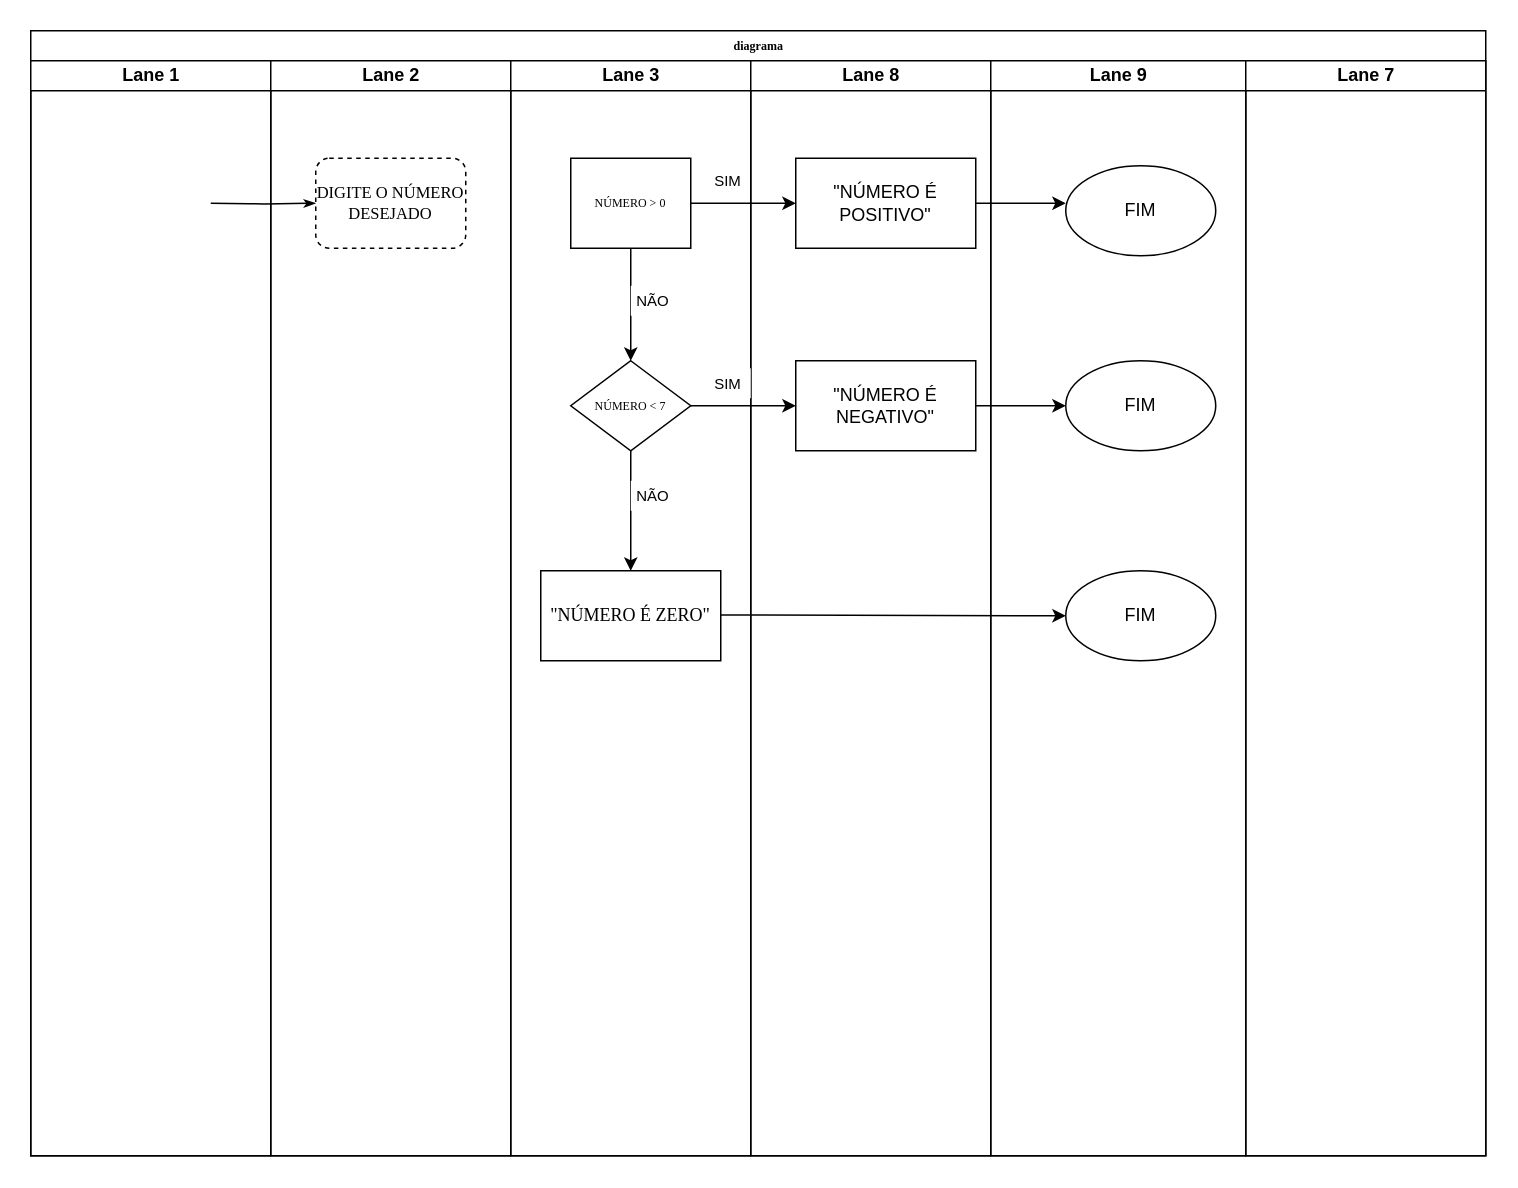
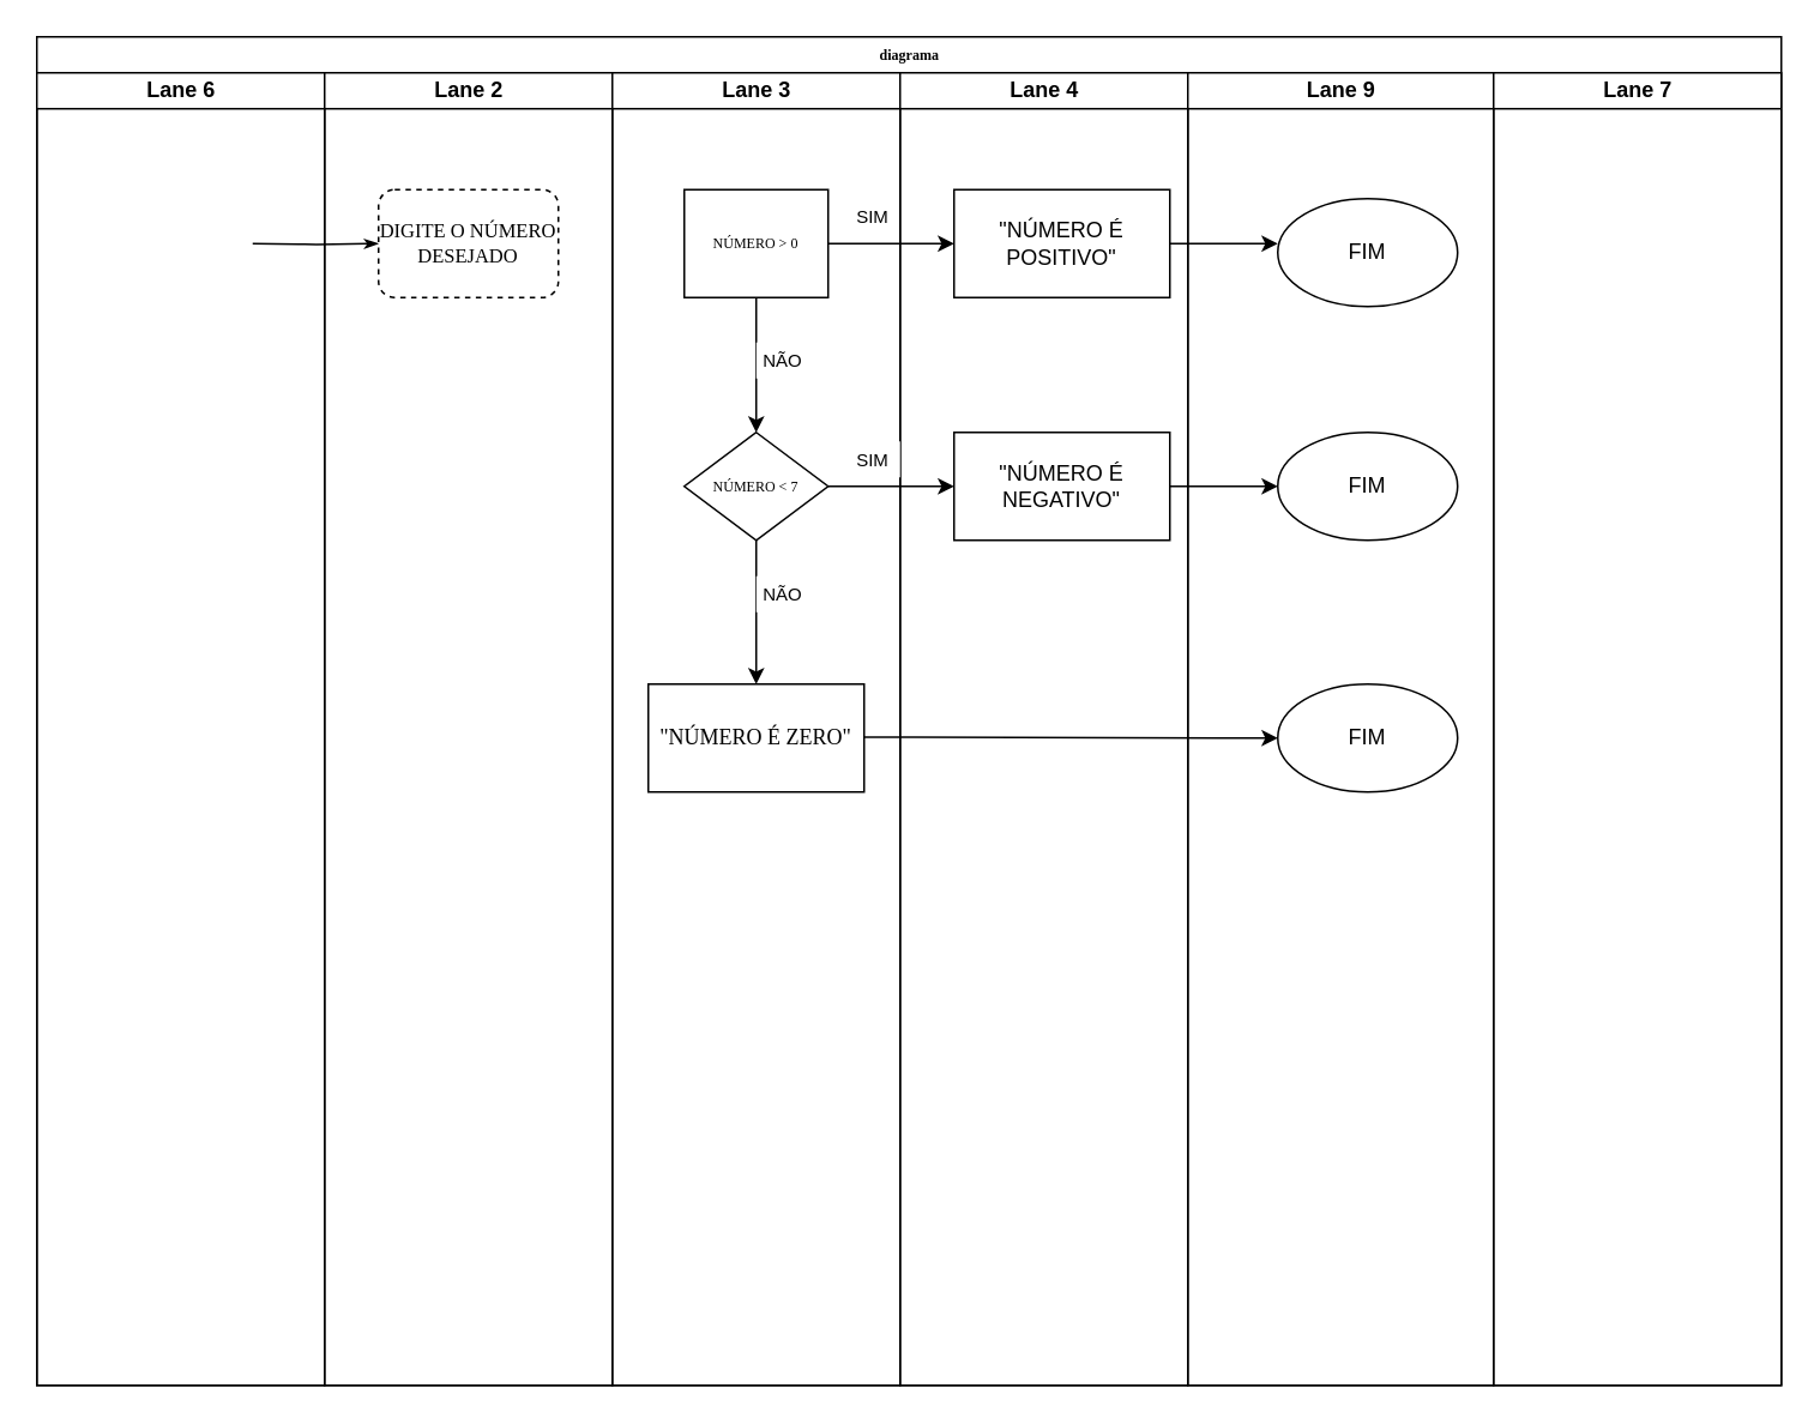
  <mxCell id="0" />
  <mxCell id="1" parent="0" />
  <mxCell id="2" value="diagrama" style="swimlane;html=1;childLayout=stackLayout;startSize=20;rounded=0;shadow=0;labelBackgroundColor=none;strokeWidth=1;fontFamily=Verdana;fontSize=8;align=center;" parent="1" vertex="1"><mxGeometry x="20" y="20" width="970" height="750" as="geometry" /></mxCell>
- <mxCell id="3" value="Lane 1" style="swimlane;html=1;startSize=20;" parent="2" vertex="1"><mxGeometry y="20" width="160" height="730" as="geometry" /></mxCell>
+ <mxCell id="3" value="Lane 6" style="swimlane;html=1;startSize=20;" parent="2" vertex="1"><mxGeometry y="20" width="160" height="730" as="geometry" /></mxCell>
  <mxCell id="4" style="edgeStyle=orthogonalEdgeStyle;rounded=1;html=1;labelBackgroundColor=none;startArrow=none;startFill=0;startSize=5;endArrow=classicThin;endFill=1;endSize=5;jettySize=auto;orthogonalLoop=1;strokeWidth=1;fontFamily=Verdana;fontSize=8" parent="2" target="7" edge="1"><mxGeometry relative="1" as="geometry"><mxPoint x="120" y="115" as="sourcePoint" /></mxGeometry></mxCell>
  <mxCell id="5" style="edgeStyle=orthogonalEdgeStyle;rounded=1;html=1;labelBackgroundColor=none;startArrow=none;startFill=0;startSize=5;endArrow=classicThin;endFill=1;endSize=5;jettySize=auto;orthogonalLoop=1;strokeWidth=1;fontFamily=Verdana;fontSize=8" parent="2" edge="1"><mxGeometry relative="1" as="geometry"><mxPoint x="560" y="320" as="targetPoint" /></mxGeometry></mxCell>
  <mxCell id="6" value="Lane 2" style="swimlane;html=1;startSize=20;" parent="2" vertex="1"><mxGeometry x="160" y="20" width="160" height="730" as="geometry" /></mxCell>
  <mxCell id="7" value="&lt;font style=&quot;font-size: 11px;&quot;&gt;DIGITE O NÚMERO DESEJADO&lt;/font&gt;" style="rounded=1;whiteSpace=wrap;html=1;shadow=0;labelBackgroundColor=none;strokeWidth=1;fontFamily=Verdana;fontSize=8;align=center;dashed=1;" parent="6" vertex="1"><mxGeometry x="30" y="65" width="100" height="60" as="geometry" /></mxCell>
  <mxCell id="8" value="Lane 3" style="swimlane;html=1;startSize=20;" parent="2" vertex="1"><mxGeometry x="320" y="20" width="160" height="730" as="geometry" /></mxCell>
  <mxCell id="9" value="NÚMERO &amp;gt; 0" style="whiteSpace=wrap;html=1;shadow=0;labelBackgroundColor=none;strokeWidth=1;fontFamily=Verdana;fontSize=8;align=center;rounded=0;" vertex="1" parent="8"><mxGeometry x="40" y="65" width="80" height="60" as="geometry" /></mxCell>
  <mxCell id="10" value="" style="endArrow=classic;html=1;rounded=0;exitX=0.5;exitY=1;exitDx=0;exitDy=0;" edge="1" parent="8" source="9"><mxGeometry width="50" height="50" relative="1" as="geometry"><mxPoint x="130" y="370" as="sourcePoint" /><mxPoint x="80" y="200" as="targetPoint" /></mxGeometry></mxCell>
  <mxCell id="11" value="SIM" style="rounded=0;html=1;fontSize=10;whiteSpace=wrap;strokeColor=none;" vertex="1" parent="8"><mxGeometry x="130" y="70" width="30" height="20" as="geometry" /></mxCell>
  <mxCell id="12" value="NÃO" style="rounded=0;html=1;fontSize=10;whiteSpace=wrap;strokeColor=none;" vertex="1" parent="8"><mxGeometry x="80" y="150" width="30" height="20" as="geometry" /></mxCell>
  <mxCell id="13" value="" style="edgeStyle=orthogonalEdgeStyle;rounded=0;orthogonalLoop=1;jettySize=auto;html=1;" edge="1" parent="8" source="14" target="15"><mxGeometry relative="1" as="geometry" /></mxCell>
  <mxCell id="14" value="NÚMERO &amp;lt; 7" style="rhombus;whiteSpace=wrap;html=1;rounded=0;shadow=0;labelBackgroundColor=none;strokeWidth=1;fontFamily=Verdana;fontSize=8;align=center;" vertex="1" parent="8"><mxGeometry x="40" y="200" width="80" height="60" as="geometry" /></mxCell>
  <mxCell id="15" value="&lt;font style=&quot;font-size: 12px;&quot;&gt;&quot;NÚMERO É ZERO&quot;&lt;/font&gt;" style="rounded=0;whiteSpace=wrap;html=1;fontSize=8;fontFamily=Verdana;shadow=0;labelBackgroundColor=none;strokeWidth=1;" vertex="1" parent="8"><mxGeometry x="20" y="340" width="120" height="60" as="geometry" /></mxCell>
  <mxCell id="16" value="NÃO" style="rounded=0;html=1;fontSize=10;whiteSpace=wrap;strokeColor=none;" vertex="1" parent="8"><mxGeometry x="80" y="280" width="30" height="20" as="geometry" /></mxCell>
  <mxCell id="17" value="" style="endArrow=classic;html=1;rounded=0;exitX=1;exitY=0.5;exitDx=0;exitDy=0;entryX=0;entryY=0.5;entryDx=0;entryDy=0;" edge="1" parent="8" target="25"><mxGeometry width="50" height="50" relative="1" as="geometry"><mxPoint x="140" y="369.5" as="sourcePoint" /><mxPoint x="210" y="369.5" as="targetPoint" /></mxGeometry></mxCell>
- <mxCell id="18" value="Lane 8" style="swimlane;html=1;startSize=20;" parent="2" vertex="1"><mxGeometry x="480" y="20" width="160" height="730" as="geometry" /></mxCell>
+ <mxCell id="18" value="Lane 4" style="swimlane;html=1;startSize=20;" parent="2" vertex="1"><mxGeometry x="480" y="20" width="160" height="730" as="geometry" /></mxCell>
  <mxCell id="19" value="&quot;NÚMERO É POSITIVO&quot;" style="rounded=0;whiteSpace=wrap;html=1;" vertex="1" parent="18"><mxGeometry x="30" y="65" width="120" height="60" as="geometry" /></mxCell>
  <mxCell id="20" value="SIM" style="rounded=0;html=1;fontSize=10;whiteSpace=wrap;strokeColor=none;" vertex="1" parent="18"><mxGeometry x="-30" y="205" width="30" height="20" as="geometry" /></mxCell>
  <mxCell id="21" value="&quot;NÚMERO É NEGATIVO&quot;" style="rounded=0;whiteSpace=wrap;html=1;" vertex="1" parent="18"><mxGeometry x="30" y="200" width="120" height="60" as="geometry" /></mxCell>
  <mxCell id="22" value="Lane 9" style="swimlane;html=1;startSize=20;" parent="2" vertex="1"><mxGeometry x="640" y="20" width="170" height="730" as="geometry" /></mxCell>
  <mxCell id="23" value="FIM" style="ellipse;whiteSpace=wrap;html=1;" vertex="1" parent="22"><mxGeometry x="50" y="70" width="100" height="60" as="geometry" /></mxCell>
  <mxCell id="24" value="FIM" style="ellipse;whiteSpace=wrap;html=1;" vertex="1" parent="22"><mxGeometry x="50" y="200" width="100" height="60" as="geometry" /></mxCell>
  <mxCell id="25" value="FIM" style="ellipse;whiteSpace=wrap;html=1;" vertex="1" parent="22"><mxGeometry x="50" y="340" width="100" height="60" as="geometry" /></mxCell>
  <mxCell id="26" value="Lane 7" style="swimlane;html=1;startSize=20;" parent="2" vertex="1"><mxGeometry x="810" y="20" width="160" height="730" as="geometry" /></mxCell>
  <mxCell id="27" value="" style="endArrow=classic;html=1;rounded=0;exitX=1;exitY=0.5;exitDx=0;exitDy=0;" edge="1" parent="2" source="9" target="19"><mxGeometry width="50" height="50" relative="1" as="geometry"><mxPoint x="450" y="390" as="sourcePoint" /><mxPoint x="520" y="115" as="targetPoint" /></mxGeometry></mxCell>
  <mxCell id="28" value="" style="endArrow=classic;html=1;rounded=0;exitX=1;exitY=0.5;exitDx=0;exitDy=0;" edge="1" parent="2" target="21" source="14"><mxGeometry width="50" height="50" relative="1" as="geometry"><mxPoint x="450" y="125" as="sourcePoint" /><mxPoint x="530" y="125" as="targetPoint" /></mxGeometry></mxCell>
  <mxCell id="29" value="" style="edgeStyle=orthogonalEdgeStyle;rounded=0;orthogonalLoop=1;jettySize=auto;html=1;" edge="1" parent="2" source="21"><mxGeometry relative="1" as="geometry"><mxPoint x="690" y="250" as="targetPoint" /></mxGeometry></mxCell>
  <mxCell id="30" value="" style="edgeStyle=orthogonalEdgeStyle;rounded=0;orthogonalLoop=1;jettySize=auto;html=1;" edge="1" parent="2" source="19"><mxGeometry relative="1" as="geometry"><mxPoint x="690" y="115" as="targetPoint" /></mxGeometry></mxCell>
